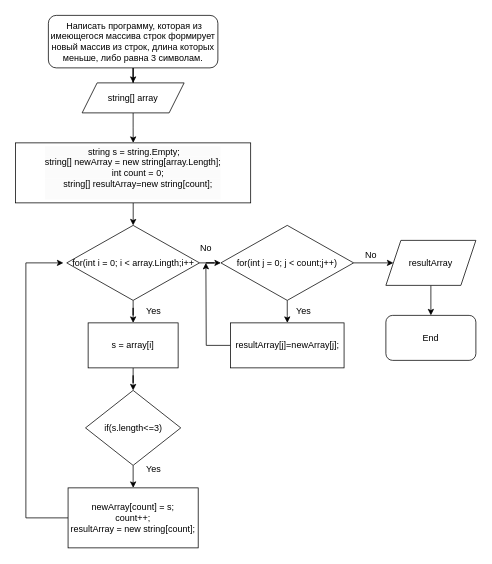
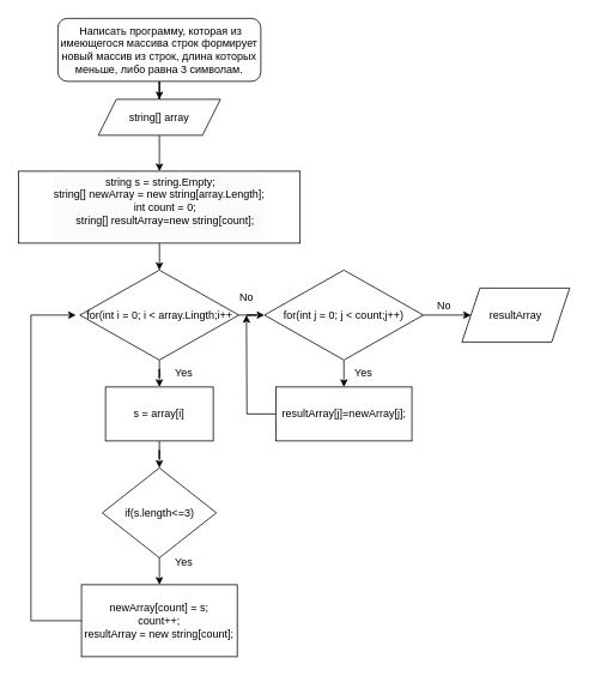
  <mxCell id="0" />
  <mxCell id="1" parent="0" />
  <mxCell id="2" value="" style="edgeStyle=orthogonalEdgeStyle;rounded=0;orthogonalLoop=1;jettySize=auto;html=1;" edge="1" parent="1" source="3" target="5"><mxGeometry relative="1" as="geometry" /></mxCell>
  <mxCell id="3" value="&amp;nbsp;Написать программу, которая из имеющегося массива строк формирует новый массив из строк, длина которых меньше, либо равна 3 символам." style="rounded=1;whiteSpace=wrap;html=1;" vertex="1" parent="1"><mxGeometry x="64" y="20" width="226" height="70" as="geometry" /></mxCell>
  <mxCell id="4" value="" style="edgeStyle=orthogonalEdgeStyle;rounded=0;orthogonalLoop=1;jettySize=auto;html=1;" edge="1" parent="1" source="5" target="7"><mxGeometry relative="1" as="geometry" /></mxCell>
  <mxCell id="5" value="string[] array" style="shape=parallelogram;perimeter=parallelogramPerimeter;whiteSpace=wrap;html=1;fixedSize=1;" vertex="1" parent="1"><mxGeometry x="109" y="110" width="136" height="40" as="geometry" /></mxCell>
  <mxCell id="6" value="" style="edgeStyle=orthogonalEdgeStyle;rounded=0;orthogonalLoop=1;jettySize=auto;html=1;" edge="1" parent="1" source="7" target="10"><mxGeometry relative="1" as="geometry" /></mxCell>
  <mxCell id="7" value="&lt;br&gt;&lt;div style=&quot;border-color: var(--border-color); color: rgb(0, 0, 0); font-family: Helvetica; font-size: 12px; font-style: normal; font-variant-ligatures: normal; font-variant-caps: normal; font-weight: 400; letter-spacing: normal; orphans: 2; text-align: center; text-indent: 0px; text-transform: none; widows: 2; word-spacing: 0px; -webkit-text-stroke-width: 0px; background-color: rgb(251, 251, 251); text-decoration-thickness: initial; text-decoration-style: initial; text-decoration-color: initial;&quot;&gt;&amp;nbsp;string s = string.Empty;&lt;/div&gt;&lt;div style=&quot;border-color: var(--border-color); color: rgb(0, 0, 0); font-family: Helvetica; font-size: 12px; font-style: normal; font-variant-ligatures: normal; font-variant-caps: normal; font-weight: 400; letter-spacing: normal; orphans: 2; text-align: center; text-indent: 0px; text-transform: none; widows: 2; word-spacing: 0px; -webkit-text-stroke-width: 0px; background-color: rgb(251, 251, 251); text-decoration-thickness: initial; text-decoration-style: initial; text-decoration-color: initial;&quot;&gt;string[] newArray = new string[array.Length];&lt;br&gt;&lt;/div&gt;&lt;div style=&quot;border-color: var(--border-color); color: rgb(0, 0, 0); font-family: Helvetica; font-size: 12px; font-style: normal; font-variant-ligatures: normal; font-variant-caps: normal; font-weight: 400; letter-spacing: normal; orphans: 2; text-align: center; text-indent: 0px; text-transform: none; widows: 2; word-spacing: 0px; -webkit-text-stroke-width: 0px; background-color: rgb(251, 251, 251); text-decoration-thickness: initial; text-decoration-style: initial; text-decoration-color: initial;&quot;&gt;&lt;span style=&quot;border-color: var(--border-color); font-size: 12px;&quot;&gt;&amp;nbsp; &amp;nbsp; int count = 0;&lt;/span&gt;&lt;/div&gt;&lt;div style=&quot;border-color: var(--border-color); color: rgb(0, 0, 0); font-family: Helvetica; font-size: 12px; font-style: normal; font-variant-ligatures: normal; font-variant-caps: normal; font-weight: 400; letter-spacing: normal; orphans: 2; text-align: center; text-indent: 0px; text-transform: none; widows: 2; word-spacing: 0px; -webkit-text-stroke-width: 0px; background-color: rgb(251, 251, 251); text-decoration-thickness: initial; text-decoration-style: initial; text-decoration-color: initial;&quot;&gt;&lt;span style=&quot;border-color: var(--border-color); font-size: 12px;&quot;&gt;&amp;nbsp; &amp;nbsp; string[] resultArray=new string[count];&lt;/span&gt;&lt;/div&gt;&lt;div style=&quot;border-color: var(--border-color); color: rgb(0, 0, 0); font-family: Helvetica; font-size: 12px; font-style: normal; font-variant-ligatures: normal; font-variant-caps: normal; font-weight: 400; letter-spacing: normal; orphans: 2; text-align: center; text-indent: 0px; text-transform: none; widows: 2; word-spacing: 0px; -webkit-text-stroke-width: 0px; background-color: rgb(251, 251, 251); text-decoration-thickness: initial; text-decoration-style: initial; text-decoration-color: initial;&quot;&gt;&lt;span style=&quot;border-color: var(--border-color); font-size: 12px;&quot;&gt;&amp;nbsp; &amp;nbsp;&amp;nbsp;&lt;/span&gt;&lt;/div&gt;&lt;br&gt;" style="rounded=0;whiteSpace=wrap;html=1;" vertex="1" parent="1"><mxGeometry x="20.25" y="190" width="313.5" height="80" as="geometry" /></mxCell>
  <mxCell id="8" value="" style="edgeStyle=orthogonalEdgeStyle;rounded=0;orthogonalLoop=1;jettySize=auto;html=1;" edge="1" parent="1" source="10" target="12"><mxGeometry relative="1" as="geometry" /></mxCell>
  <mxCell id="9" value="" style="edgeStyle=orthogonalEdgeStyle;rounded=0;orthogonalLoop=1;jettySize=auto;html=1;" edge="1" parent="1" source="10" target="19"><mxGeometry relative="1" as="geometry" /></mxCell>
  <mxCell id="10" value="for(int i = 0; i &amp;lt; array.Lingth;i++" style="rhombus;whiteSpace=wrap;html=1;rounded=0;" vertex="1" parent="1"><mxGeometry x="88.5" y="300" width="177" height="100" as="geometry" /></mxCell>
  <mxCell id="11" value="" style="edgeStyle=orthogonalEdgeStyle;rounded=0;orthogonalLoop=1;jettySize=auto;html=1;" edge="1" parent="1" source="12" target="14"><mxGeometry relative="1" as="geometry" /></mxCell>
  <mxCell id="12" value="s = array[i]" style="rounded=0;whiteSpace=wrap;html=1;" vertex="1" parent="1"><mxGeometry x="117" y="430" width="120" height="60" as="geometry" /></mxCell>
  <mxCell id="13" value="" style="edgeStyle=orthogonalEdgeStyle;rounded=0;orthogonalLoop=1;jettySize=auto;html=1;" edge="1" parent="1" source="14" target="16"><mxGeometry relative="1" as="geometry" /></mxCell>
  <mxCell id="14" value="if(s.length&amp;lt;=3)" style="rhombus;whiteSpace=wrap;html=1;" vertex="1" parent="1"><mxGeometry x="113.5" y="520" width="127" height="100" as="geometry" /></mxCell>
  <mxCell id="15" style="edgeStyle=orthogonalEdgeStyle;rounded=0;orthogonalLoop=1;jettySize=auto;html=1;" edge="1" parent="1" source="16"><mxGeometry relative="1" as="geometry"><mxPoint x="84" y="350" as="targetPoint" /><Array as="points"><mxPoint x="34" y="690" /><mxPoint x="34" y="350" /></Array></mxGeometry></mxCell>
  <mxCell id="16" value="&lt;div&gt;newArray[count] = s;&lt;/div&gt;&lt;div&gt;&lt;span style=&quot;background-color: initial;&quot;&gt;count++;&lt;/span&gt;&lt;/div&gt;&lt;div&gt;&lt;span style=&quot;background-color: initial;&quot;&gt;resultArray = new string[count];&lt;/span&gt;&lt;/div&gt;" style="whiteSpace=wrap;html=1;" vertex="1" parent="1"><mxGeometry x="90.25" y="650" width="173.5" height="80" as="geometry" /></mxCell>
  <mxCell id="17" value="" style="edgeStyle=orthogonalEdgeStyle;rounded=0;orthogonalLoop=1;jettySize=auto;html=1;" edge="1" parent="1" source="19" target="21"><mxGeometry relative="1" as="geometry" /></mxCell>
  <mxCell id="18" value="" style="edgeStyle=orthogonalEdgeStyle;rounded=0;orthogonalLoop=1;jettySize=auto;html=1;" edge="1" parent="1" source="19" target="23"><mxGeometry relative="1" as="geometry" /></mxCell>
  <mxCell id="19" value="for(int j = 0; j &amp;lt; count;j++)" style="rhombus;whiteSpace=wrap;html=1;rounded=0;" vertex="1" parent="1"><mxGeometry x="294" y="300" width="177" height="100" as="geometry" /></mxCell>
  <mxCell id="20" style="edgeStyle=orthogonalEdgeStyle;rounded=0;orthogonalLoop=1;jettySize=auto;html=1;" edge="1" parent="1" source="21"><mxGeometry relative="1" as="geometry"><mxPoint x="274" y="350" as="targetPoint" /></mxGeometry></mxCell>
  <mxCell id="21" value="resultArray[j]=newArray[j];" style="whiteSpace=wrap;html=1;rounded=0;" vertex="1" parent="1"><mxGeometry x="306.75" y="430" width="151.5" height="60" as="geometry" /></mxCell>
- <mxCell id="22" value="" style="edgeStyle=orthogonalEdgeStyle;rounded=0;orthogonalLoop=1;jettySize=auto;html=1;" edge="1" parent="1" source="23" target="24"><mxGeometry relative="1" as="geometry" /></mxCell>
  <mxCell id="23" value="resultArray" style="shape=parallelogram;perimeter=parallelogramPerimeter;whiteSpace=wrap;html=1;fixedSize=1;rounded=0;" vertex="1" parent="1"><mxGeometry x="514" y="320" width="120" height="60" as="geometry" /></mxCell>
- <mxCell id="24" value="End" style="rounded=1;whiteSpace=wrap;html=1;" vertex="1" parent="1"><mxGeometry x="514" y="420" width="120" height="60" as="geometry" /></mxCell>
  <mxCell id="25" value="No" style="text;html=1;align=center;verticalAlign=middle;resizable=0;points=[];autosize=1;strokeColor=none;fillColor=none;" vertex="1" parent="1"><mxGeometry x="254" y="315" width="40" height="30" as="geometry" /></mxCell>
  <mxCell id="26" value="Yes" style="text;html=1;align=center;verticalAlign=middle;resizable=0;points=[];autosize=1;strokeColor=none;fillColor=none;" vertex="1" parent="1"><mxGeometry x="184" y="400" width="40" height="30" as="geometry" /></mxCell>
  <mxCell id="27" value="Yes" style="text;html=1;align=center;verticalAlign=middle;resizable=0;points=[];autosize=1;strokeColor=none;fillColor=none;" vertex="1" parent="1"><mxGeometry x="184" y="610" width="40" height="30" as="geometry" /></mxCell>
  <mxCell id="28" value="Yes" style="text;html=1;align=center;verticalAlign=middle;resizable=0;points=[];autosize=1;strokeColor=none;fillColor=none;" vertex="1" parent="1"><mxGeometry x="384" y="400" width="40" height="30" as="geometry" /></mxCell>
  <mxCell id="29" value="No" style="text;html=1;align=center;verticalAlign=middle;resizable=0;points=[];autosize=1;strokeColor=none;fillColor=none;" vertex="1" parent="1"><mxGeometry x="474" y="325" width="40" height="30" as="geometry" /></mxCell>
